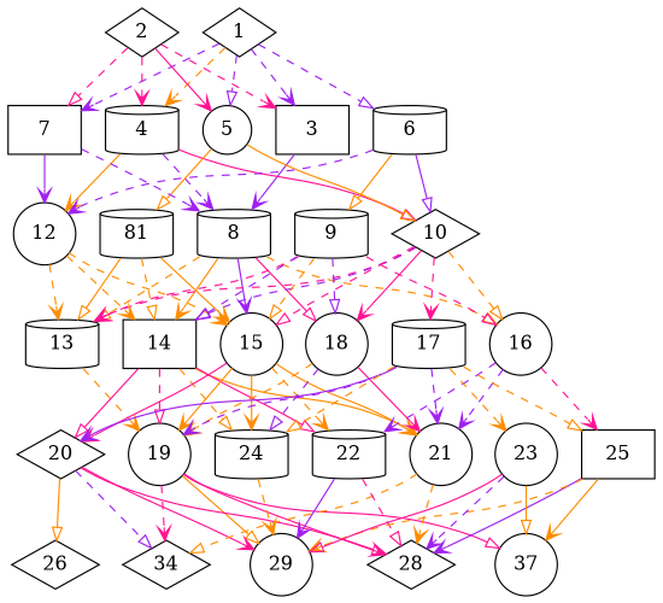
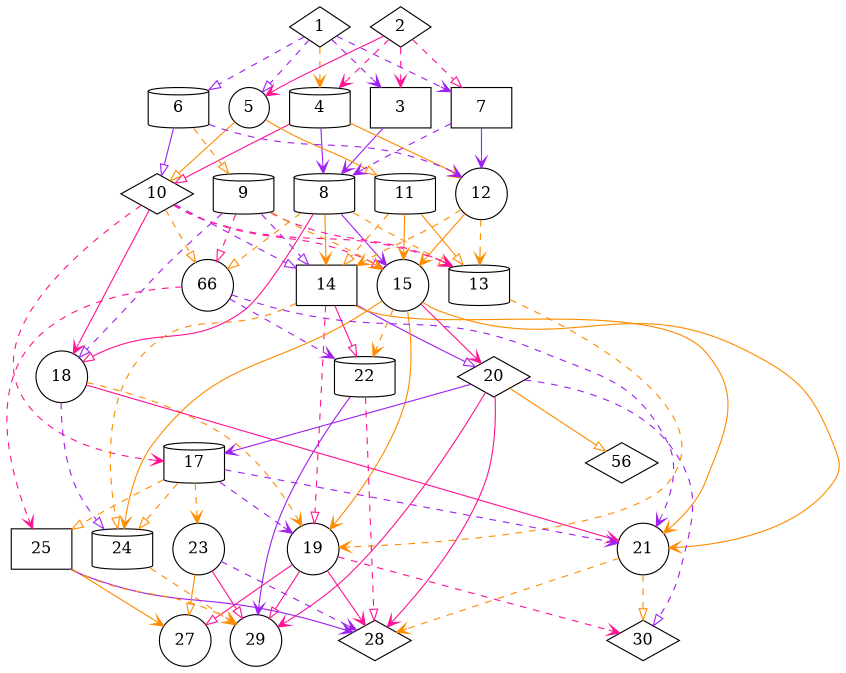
  digraph {
    node [alpha=0.16 shape=circle]
    edge [arrowhead=vee color=darkorange style=dashed]
    1 [alpha=0.12 expect_size=36529152 shape=diamond]
    3 [alpha=0.05 expect_size=12656640 shape=box]
    4 [alpha=0.11 expect_size=8867840 shape=cylinder]
    5 [alpha=0.17 expect_size=31905792]
    6 [alpha=0.14 expect_size=34074624 shape=cylinder]
    7 [alpha=0.05 expect_size=49556480 shape=box]
    8 [alpha=0.06 expect_size=28162048 shape=cylinder]
    10 [alpha=0.17 expect_size=5250048 shape=diamond]
    12 [alpha=0.04 expect_size=24502272]
-   11 [alpha=0.02 expect_size=42443776 shape=cylinder label=81]
+   11 [alpha=0.02 expect_size=42443776 shape=cylinder]
    9 [alpha=0.18 expect_size=22349824 shape=cylinder]
    13 [alpha=0.07 expect_size=50693120 shape=cylinder]
    14 [alpha=0.02 expect_size=15813632 shape=box]
    15 [expect_size=41477120]
-   16 [alpha=0.10 expect_size=33896448]
+   16 [alpha=0.10 expect_size=33896448 label=66]
    18 [alpha=0.10 expect_size=32965632]
    17 [alpha=0.05 expect_size=20404224 shape=cylinder]
    2 [alpha=0.11 expect_size=46136320 shape=diamond]
    19 [expect_size=47955968]
    20 [expect_size=42323968 shape=diamond]
    21 [alpha=0.09 expect_size=35828736]
    22 [alpha=0.00 expect_size=41122816 shape=cylinder]
    24 [alpha=0.09 expect_size=21260288 shape=cylinder]
    25 [expect_size=26448896 shape=box]
    23 [alpha=0.14 expect_size=51158016]
-   27 [alpha=0.12 expect_size=42363904 label=37]
+   27 [alpha=0.12 expect_size=42363904]
    28 [alpha=0.19 expect_size=6781952 shape=diamond]
    29 [alpha=0.14 expect_size=31155200]
-   30 [alpha=0.09 expect_size=21803008 shape=diamond label=34]
-   26 [alpha=0.15 expect_size=17697792 shape=diamond]
+   30 [alpha=0.09 expect_size=21803008 shape=diamond]
+   26 [alpha=0.15 expect_size=17697792 shape=diamond label=56]
    1 -> 3 [color=purple]
    1 -> 4
    1 -> 5 [arrowhead=onormal color=purple]
    1 -> 6 [arrowhead=onormal color=purple]
    1 -> 7 [color=purple]
    3 -> 8 [color=purple style=solid]
-   4 -> 8 [color=purple]
+   4 -> 8 [color=purple style=solid]
    4 -> 10 [arrowhead=onormal color=deeppink style=solid]
    4 -> 12 [style=solid]
    5 -> 10 [arrowhead=onormal style=solid]
    5 -> 11 [arrowhead=onormal style=solid]
    6 -> 10 [arrowhead=onormal color=purple style=solid]
    6 -> 12 [color=purple]
-   6 -> 9 [arrowhead=onormal style=solid]
+   6 -> 9 [arrowhead=onormal]
    7 -> 8 [color=purple]
    7 -> 12 [color=purple style=solid]
    8 -> 13 [arrowhead=onormal]
    8 -> 14 [style=solid]
    8 -> 15 [color=purple style=solid]
    8 -> 16 [arrowhead=onormal]
    8 -> 18 [arrowhead=onormal color=deeppink style=solid]
    10 -> 13 [color=deeppink]
    10 -> 14 [arrowhead=onormal color=purple]
    10 -> 15 [arrowhead=onormal color=deeppink]
    10 -> 16 [arrowhead=onormal]
    10 -> 18 [color=deeppink style=solid]
    10 -> 17 [color=deeppink]
    12 -> 13
    12 -> 14
-   12 -> 15
+   12 -> 15 [style=solid]
    11 -> 13 [arrowhead=onormal style=solid]
    11 -> 14 [arrowhead=onormal]
    11 -> 15 [style=solid]
    9 -> 13 [color=deeppink]
    9 -> 14 [arrowhead=onormal color=purple]
-   9 -> 15 [arrowhead=onormal]
+   9 -> 15
    9 -> 16 [arrowhead=onormal color=deeppink]
    9 -> 18 [arrowhead=onormal color=purple]
    13 -> 19
    14 -> 19 [arrowhead=onormal color=deeppink]
-   14 -> 20 [arrowhead=onormal color=deeppink style=solid]
+   14 -> 20 [arrowhead=onormal color=purple style=solid]
    14 -> 21 [style=solid]
    14 -> 22 [arrowhead=onormal color=deeppink style=solid]
    14 -> 24 [arrowhead=onormal]
    15 -> 19 [style=solid]
    15 -> 20 [color=deeppink style=solid]
    15 -> 21 [style=solid]
    15 -> 22
    15 -> 24 [style=solid]
    16 -> 21 [color=purple]
    16 -> 22 [color=purple]
    16 -> 25 [color=deeppink]
    18 -> 19
    18 -> 21 [color=deeppink style=solid]
    18 -> 24 [arrowhead=onormal color=purple]
    17 -> 19 [color=purple]
-   17 -> 20 [color=purple style=solid]
+   20 -> 17 [color=purple style=solid]
    17 -> 21 [color=purple]
    17 -> 24 [arrowhead=onormal]
    17 -> 25 [arrowhead=onormal]
    17 -> 23
    2 -> 3 [color=deeppink]
    2 -> 4 [color=deeppink]
    2 -> 5 [color=deeppink style=solid]
    2 -> 7 [arrowhead=onormal color=deeppink]
    19 -> 27 [arrowhead=onormal color=deeppink style=solid]
    19 -> 28 [color=deeppink style=solid]
-   19 -> 29 [arrowhead=onormal style=solid]
+   19 -> 29 [arrowhead=onormal color=deeppink style=solid]
    19 -> 30 [color=deeppink]
-   20 -> 28 [arrowhead=onormal color=deeppink style=solid]
+   20 -> 28 [color=deeppink style=solid]
    20 -> 29 [color=deeppink style=solid]
    20 -> 30 [arrowhead=onormal color=purple]
    20 -> 26 [arrowhead=onormal style=solid]
    21 -> 28
    21 -> 30 [arrowhead=onormal]
    22 -> 28 [arrowhead=onormal color=deeppink]
    22 -> 29 [color=purple style=solid]
    24 -> 29
    25 -> 27 [style=solid]
    25 -> 28 [color=purple style=solid]
    25 -> 29
    23 -> 27 [arrowhead=onormal style=solid]
    23 -> 28 [color=purple]
    23 -> 29 [arrowhead=onormal color=deeppink style=solid]
  }
